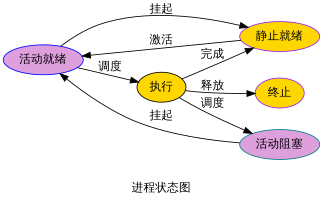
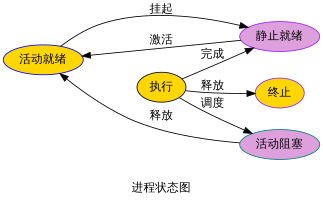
  digraph {
    fontname=Montserrat
    label="进程状态图"
    rankdir=LR
    node [color=purple fillcolor=gold fontname=Montserrat style=filled]
    edge [fontname=Montserrat]
-   n1 [color=blue fillcolor=plum label="活动就绪"]
-   n2 [label="静止就绪"]
+   n1 [color=blue label="活动就绪"]
+   n2 [fillcolor=plum label="静止就绪"]
    n3 [color=black label="执行"]
    n4 [color=teal fillcolor=plum label="活动阻塞"]
    n5 [label="终止"]
    n1 -> n2 [label="挂起"]
-   n1 -> n3 [label="调度"]
    n2 -> n1 [label="激活"]
    n3 -> n2 [label="完成"]
    n3 -> n4 [label="调度"]
    n3 -> n5 [label="释放"]
-   n4 -> n1 [label="挂起"]
+   n4 -> n1 [label="释放"]
  }
